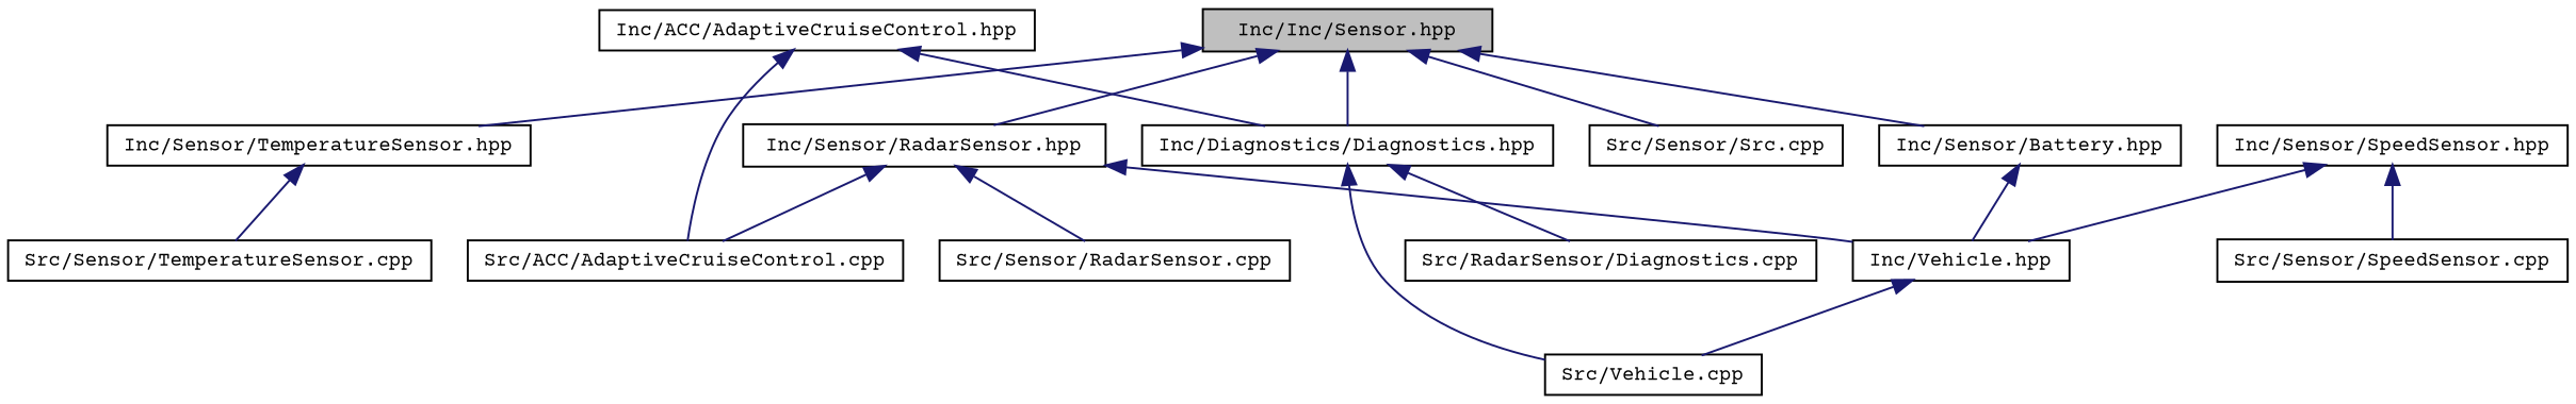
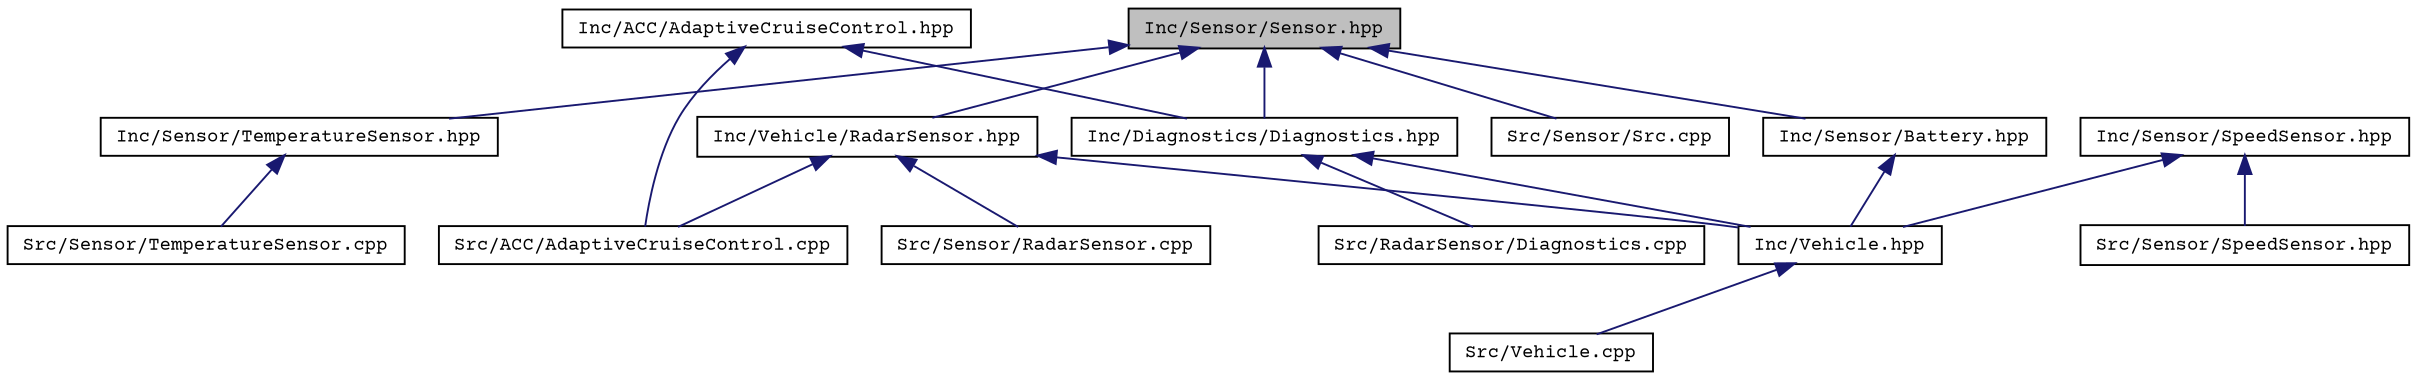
  digraph {
    fontname="Courier Prime"
    node [color=black fillcolor=white fontname="Courier Prime" fontsize=10 shape=record style=filled]
    edge [color=midnightblue dir=back fontname="Courier Prime" fontsize=10 labelfontname=Helvetica labelfontsize=10 style=solid]
-   n1 [fillcolor=grey75 fontcolor=black height=0.2 label="Inc/Inc/Sensor.hpp" width=0.4]
+   n1 [fillcolor=grey75 fontcolor=black height=0.2 label="Inc/Sensor/Sensor.hpp" width=0.4]
    n2 [height=0.2 label="Inc/Diagnostics/Diagnostics.hpp" width=0.4]
    n3 [height=0.2 label="Inc/Sensor/Battery.hpp" width=0.4]
-   n4 [height=0.2 label="Inc/Sensor/RadarSensor.hpp" width=0.4]
+   n4 [height=0.2 label="Inc/Vehicle/RadarSensor.hpp" width=0.4]
    n5 [height=0.2 label="Inc/Sensor/TemperatureSensor.hpp" width=0.4]
    n6 [height=0.2 label="Src/Sensor/Src.cpp" width=0.4]
    n7 [height=0.2 label="Inc/Vehicle.hpp" width=0.4]
    n8 [height=0.2 label="Src/RadarSensor/Diagnostics.cpp" width=0.4]
    n9 [height=0.2 label="Src/Vehicle.cpp" width=0.4]
    n10 [height=0.2 label="Src/Sensor/RadarSensor.cpp" width=0.4]
    n11 [height=0.2 label="Src/ACC/AdaptiveCruiseControl.cpp" width=0.4]
    n12 [height=0.2 label="Inc/Sensor/SpeedSensor.hpp" width=0.4]
-   n13 [height=0.2 label="Src/Sensor/SpeedSensor.cpp" width=0.4]
+   n13 [height=0.2 label="Src/Sensor/SpeedSensor.hpp" width=0.4]
    n14 [height=0.2 label="Src/Sensor/TemperatureSensor.cpp" width=0.4]
    n15 [height=0.2 label="Inc/ACC/AdaptiveCruiseControl.hpp" width=0.4]
    n1 -> n2
    n1 -> n3
    n1 -> n4
    n1 -> n5
    n1 -> n6
-   n2 -> n9
+   n2 -> n7
    n2 -> n8
    n3 -> n7
    n4 -> n7
    n4 -> n10
    n4 -> n11
    n5 -> n14
    n7 -> n9
    n12 -> n7
    n12 -> n13
    n15 -> n2
    n15 -> n11
  }
